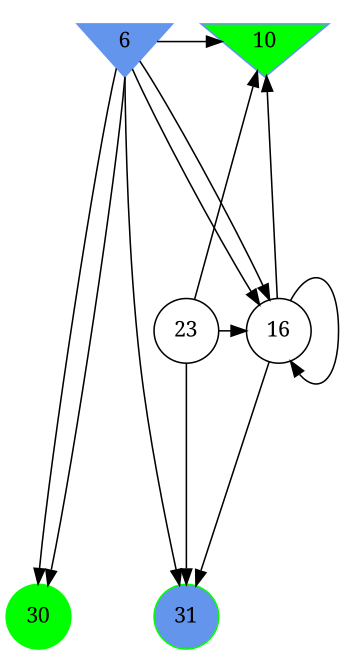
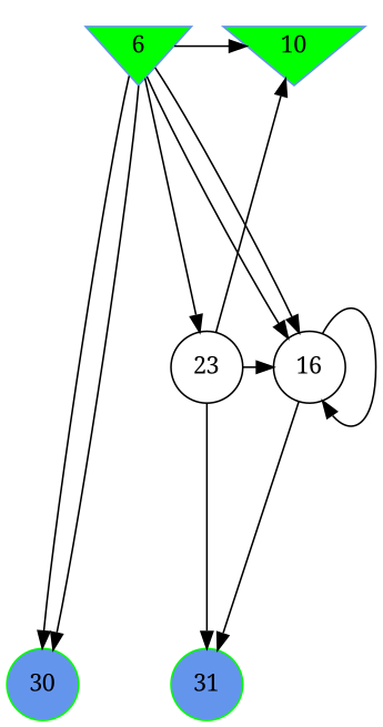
  digraph {
    fontname="Noto Serif"
    ranksep=2.0
    node [color=cornflowerblue fontname="Noto Serif" shape=circle style=filled]
    edge [fontname="Noto Serif"]
-   6 [shape=invtriangle]
+   6 [shape=invtriangle fillcolor=green]
    10 [fillcolor=green shape=invtriangle]
    23 [color=black style=""]
    n4 [color=black label=16 style=""]
-   30 [color=green]
+   30 [color=green fillcolor=cornflowerblue]
    31 [color=green fillcolor=cornflowerblue]
    subgraph sub_1 {
      rank=same
      6
      10
    }
    subgraph sub_2 {
      rank=same
      23
      n4
    }
    subgraph sub_3 {
      rank=same
      30
      31
    }
    6 -> 10
    6 -> n4
    6 -> n4
    6 -> 30
    6 -> 30
-   6 -> 31
+   6 -> 23
    23 -> 10
    23 -> n4
    23 -> 31
-   n4 -> 10
    n4 -> n4
    n4 -> 31
  }
